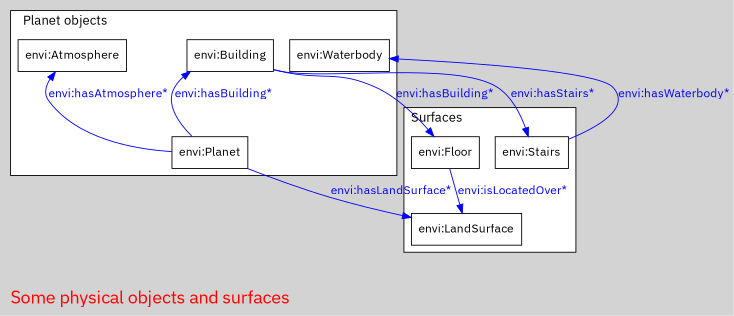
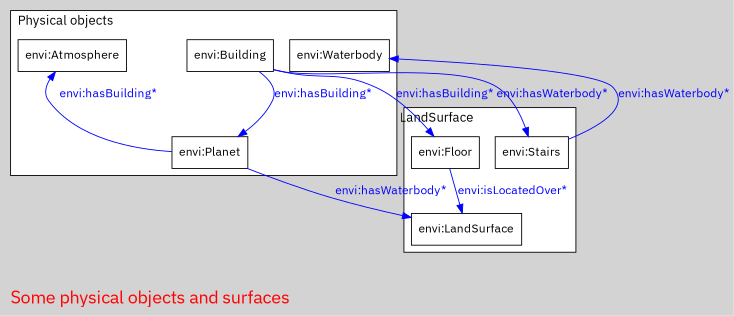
  digraph {
    bgcolor=lightgrey
    fontcolor=red
    fontname="IBM Plex Sans"
    fontsize=20
    label="Some physical objects and surfaces"
    labeljust=left
    node [color="0.0,0.0,0.0" fontcolor="0.0,0.0,0.0" fontname="IBM Plex Sans" shape=box]
    edge [color="0.6666667,1.0,1.0" fontcolor="0.6666667,1.0,1.0" fontname="IBM Plex Sans" style=filled]
    n1 [height=0.5 label="envi:Building" width=1.3333]
    n2 [height=0.5 label="envi:Atmosphere" width=1.5903]
    n3 [height=0.5 label="envi:Waterbody" width=1.5069]
    n4 [height=0.5 label="envi:Planet" width=1.1111]
    n5 [height=0.5 label="envi:LandSurface" width=1.6389]
    n6 [height=0.5 label="envi:Floor" width=1.0625]
    n7 [height=0.5 label="envi:Stairs" width=1.0625]
    subgraph cluster_1 {
      bgcolor=white
      fontcolor=black
      fontsize=15
-     label="Planet objects"
+     label="Physical objects"
      n4
      subgraph sub_2 {
        bgcolor=white
        fontcolor=black
        fontsize=15
        label="Physical objects"
        rank=same
        n1
        n2
        n3
      }
    }
    subgraph cluster_3 {
      bgcolor=white
      fontcolor=black
      fontsize=15
-     label=Surfaces
+     label=LandSurface
      n5
      n6
      n7
    }
    n1 -> n6 [label="envi:hasBuilding*"]
-   n1 -> n7 [label="envi:hasStairs*"]
-   n4 -> n1 [label="envi:hasBuilding*"]
-   n4 -> n2 [label="envi:hasAtmosphere*"]
-   n4 -> n5 [label="envi:hasLandSurface*"]
+   n1 -> n7 [label="envi:hasWaterbody*"]
+   n1 -> n4 [label="envi:hasBuilding*"]
+   n4 -> n2 [label="envi:hasBuilding*"]
+   n4 -> n5 [label="envi:hasWaterbody*"]
    n6 -> n5 [label="envi:isLocatedOver*"]
    n7 -> n3 [label="envi:hasWaterbody*"]
  }
